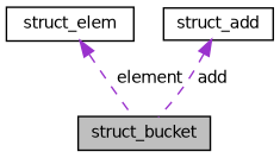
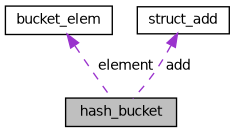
  digraph {
    node [color=black fontname=Helvetica fontsize=10 shape=record]
    edge [color=darkorchid3 dir=back fontname=Helvetica fontsize=10 labelfontname=Helvetica labelfontsize=10 style=dashed]
-   n1 [fillcolor=grey75 fontcolor=black height=0.2 label=struct_bucket style=filled width=0.4]
-   n2 [height=0.2 label=struct_elem width=0.4]
+   n1 [fillcolor=grey75 fontcolor=black height=0.2 label=hash_bucket style=filled width=0.4]
+   n2 [height=0.2 label=bucket_elem width=0.4]
    n3 [height=0.2 label=struct_add width=0.4]
    n2 -> n1 [label=" element"]
    n3 -> n1 [label=" add"]
  }
